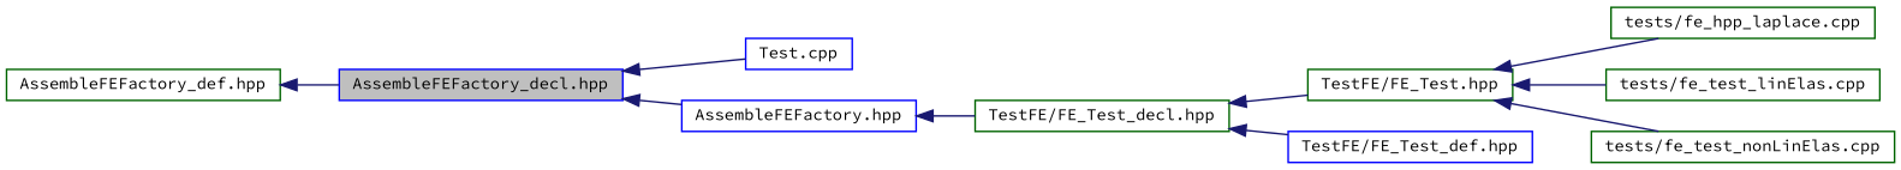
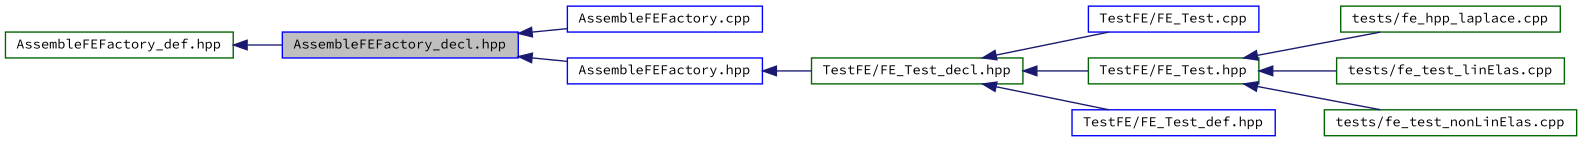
  digraph {
    fontname="Source Code Pro"
    rankdir=LR
    node [color=darkgreen fillcolor=white fontname="Source Code Pro" fontsize=10 shape=record style=filled]
    edge [color=midnightblue dir=back fontname="Source Code Pro" fontsize=10 labelfontname=Helvetica labelfontsize=10 style=solid]
    n1 [color=blue fillcolor=grey75 fontcolor=black height=0.2 label="AssembleFEFactory_decl.hpp" width=0.4]
-   n2 [color=blue height=0.2 label="Test.cpp" width=0.4]
+   n2 [color=blue height=0.2 label="AssembleFEFactory.cpp" width=0.4]
    n3 [color=blue height=0.2 label="AssembleFEFactory.hpp" width=0.4]
    n4 [height=0.2 label="TestFE/FE_Test_decl.hpp" width=0.4]
    n5 [height=0.2 label="AssembleFEFactory_def.hpp" width=0.4]
+   n6 [color=blue height=0.2 label="TestFE/FE_Test.cpp" width=0.4]
    n7 [height=0.2 label="TestFE/FE_Test.hpp" width=0.4]
    n8 [color=blue height=0.2 label="TestFE/FE_Test_def.hpp" width=0.4]
    n9 [height=0.2 label="tests/fe_hpp_laplace.cpp" width=0.4]
    n10 [height=0.2 label="tests/fe_test_linElas.cpp" width=0.4]
    n11 [height=0.2 label="tests/fe_test_nonLinElas.cpp" width=0.4]
    n1 -> n2
    n1 -> n3
    n3 -> n4
+   n4 -> n6
    n4 -> n7
    n4 -> n8
    n5 -> n1
    n7 -> n9
    n7 -> n10
    n7 -> n11
  }
